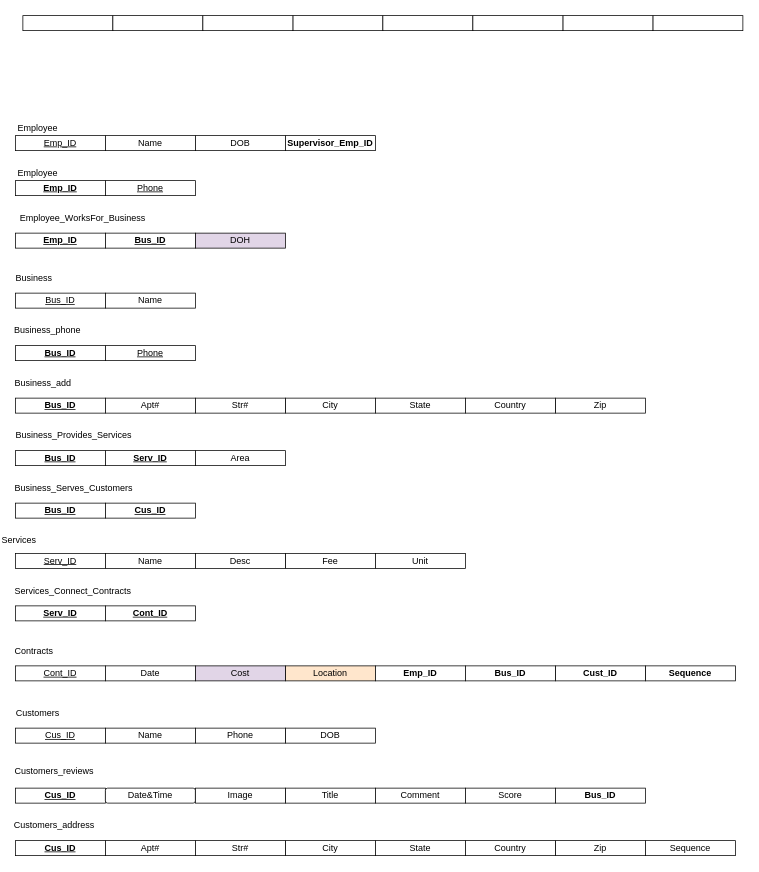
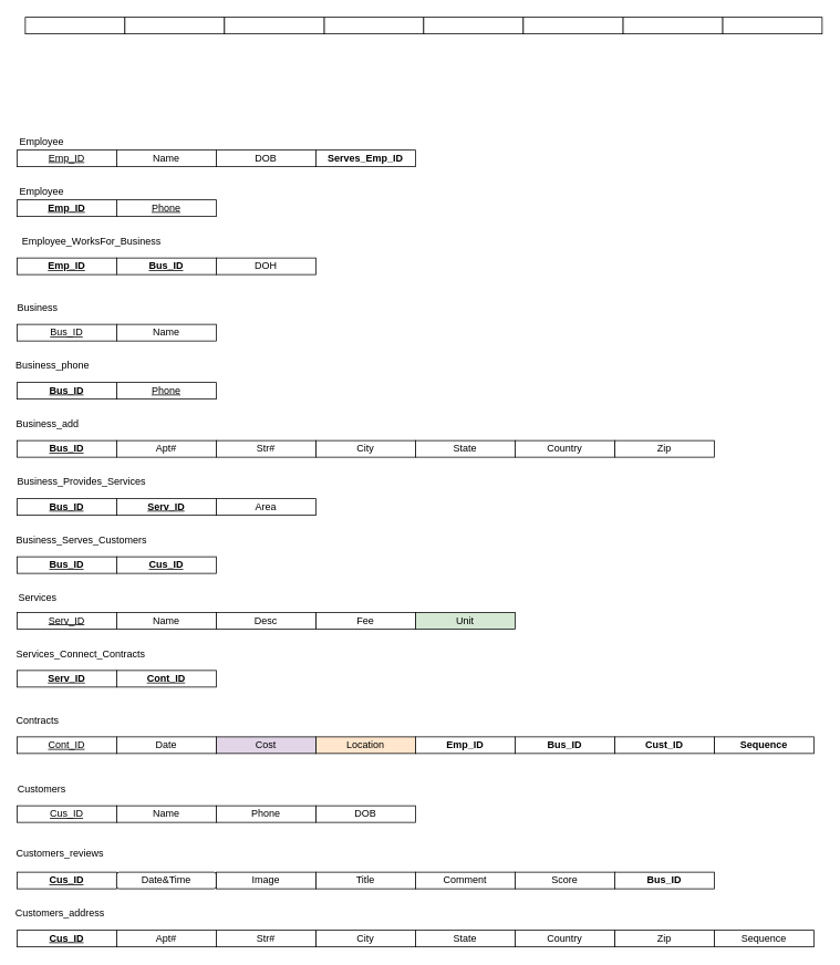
  <mxCell id="0" />
  <mxCell id="1" parent="0" />
  <mxCell id="2" value="" style="rounded=0;whiteSpace=wrap;html=1;" parent="1" vertex="1"><mxGeometry x="30" y="20" width="120" height="20" as="geometry" /></mxCell>
  <mxCell id="3" value="" style="rounded=0;whiteSpace=wrap;html=1;" parent="1" vertex="1"><mxGeometry x="150" y="20" width="120" height="20" as="geometry" /></mxCell>
  <mxCell id="4" value="" style="rounded=0;whiteSpace=wrap;html=1;" parent="1" vertex="1"><mxGeometry x="390" y="20" width="120" height="20" as="geometry" /></mxCell>
  <mxCell id="5" value="" style="rounded=0;whiteSpace=wrap;html=1;" parent="1" vertex="1"><mxGeometry x="270" y="20" width="120" height="20" as="geometry" /></mxCell>
  <mxCell id="6" value="" style="rounded=0;whiteSpace=wrap;html=1;" parent="1" vertex="1"><mxGeometry x="870" y="20" width="120" height="20" as="geometry" /></mxCell>
  <mxCell id="7" value="" style="rounded=0;whiteSpace=wrap;html=1;" parent="1" vertex="1"><mxGeometry x="750" y="20" width="120" height="20" as="geometry" /></mxCell>
  <mxCell id="8" value="" style="rounded=0;whiteSpace=wrap;html=1;" parent="1" vertex="1"><mxGeometry x="510" y="20" width="120" height="20" as="geometry" /></mxCell>
  <mxCell id="9" value="" style="rounded=0;whiteSpace=wrap;html=1;" parent="1" vertex="1"><mxGeometry x="630" y="20" width="120" height="20" as="geometry" /></mxCell>
  <mxCell id="10" value="Employee" style="text;html=1;strokeColor=none;fillColor=none;align=center;verticalAlign=middle;whiteSpace=wrap;rounded=0;" parent="1" vertex="1"><mxGeometry x="30" y="160" width="40" height="20" as="geometry" /></mxCell>
  <mxCell id="11" value="&lt;u&gt;Emp_ID&lt;/u&gt;" style="rounded=0;whiteSpace=wrap;html=1;" parent="1" vertex="1"><mxGeometry x="20" y="180" width="120" height="20" as="geometry" /></mxCell>
  <mxCell id="12" value="Name" style="rounded=0;whiteSpace=wrap;html=1;" parent="1" vertex="1"><mxGeometry x="140" y="180" width="120" height="20" as="geometry" /></mxCell>
  <mxCell id="13" value="DOB" style="rounded=0;whiteSpace=wrap;html=1;" parent="1" vertex="1"><mxGeometry x="260" y="180" width="120" height="20" as="geometry" /></mxCell>
  <mxCell id="14" value="Employee" style="text;html=1;strokeColor=none;fillColor=none;align=center;verticalAlign=middle;whiteSpace=wrap;rounded=0;" parent="1" vertex="1"><mxGeometry x="30" y="220" width="40" height="20" as="geometry" /></mxCell>
  <mxCell id="15" value="&lt;u&gt;&lt;b&gt;Emp_ID&lt;/b&gt;&lt;/u&gt;" style="rounded=0;whiteSpace=wrap;html=1;" parent="1" vertex="1"><mxGeometry x="20" y="240" width="120" height="20" as="geometry" /></mxCell>
  <mxCell id="16" value="&lt;u&gt;Phone&lt;/u&gt;" style="rounded=0;whiteSpace=wrap;html=1;" parent="1" vertex="1"><mxGeometry x="140" y="240" width="120" height="20" as="geometry" /></mxCell>
  <mxCell id="17" value="Employee_WorksFor_Business" style="text;html=1;strokeColor=none;fillColor=none;align=center;verticalAlign=middle;whiteSpace=wrap;rounded=0;" parent="1" vertex="1"><mxGeometry x="90" y="280" width="40" height="20" as="geometry" /></mxCell>
  <mxCell id="18" value="&lt;u&gt;&lt;b&gt;Emp_ID&lt;/b&gt;&lt;/u&gt;" style="rounded=0;whiteSpace=wrap;html=1;" parent="1" vertex="1"><mxGeometry x="20" y="310" width="120" height="20" as="geometry" /></mxCell>
  <mxCell id="19" value="&lt;u&gt;&lt;b&gt;Bus_ID&lt;/b&gt;&lt;/u&gt;" style="rounded=0;whiteSpace=wrap;html=1;" parent="1" vertex="1"><mxGeometry x="140" y="310" width="120" height="20" as="geometry" /></mxCell>
- <mxCell id="20" value="DOH" style="rounded=0;whiteSpace=wrap;html=1;fillColor=#e1d5e7;" parent="1" vertex="1"><mxGeometry x="260" y="310" width="120" height="20" as="geometry" /></mxCell>
+ <mxCell id="20" value="DOH" style="rounded=0;whiteSpace=wrap;html=1;" parent="1" vertex="1"><mxGeometry x="260" y="310" width="120" height="20" as="geometry" /></mxCell>
  <mxCell id="21" value="Business" style="text;html=1;strokeColor=none;fillColor=none;align=center;verticalAlign=middle;whiteSpace=wrap;rounded=0;" parent="1" vertex="1"><mxGeometry x="25" y="360" width="40" height="20" as="geometry" /></mxCell>
  <mxCell id="22" value="&lt;u&gt;Bus_ID&lt;/u&gt;" style="rounded=0;whiteSpace=wrap;html=1;" parent="1" vertex="1"><mxGeometry x="20" y="390" width="120" height="20" as="geometry" /></mxCell>
  <mxCell id="23" value="Name" style="rounded=0;whiteSpace=wrap;html=1;" parent="1" vertex="1"><mxGeometry x="140" y="390" width="120" height="20" as="geometry" /></mxCell>
  <mxCell id="24" value="Business_phone" style="text;html=1;strokeColor=none;fillColor=none;align=center;verticalAlign=middle;whiteSpace=wrap;rounded=0;" parent="1" vertex="1"><mxGeometry x="43" y="430" width="40" height="20" as="geometry" /></mxCell>
  <mxCell id="25" value="&lt;u&gt;&lt;b&gt;Bus_ID&lt;/b&gt;&lt;/u&gt;" style="rounded=0;whiteSpace=wrap;html=1;" parent="1" vertex="1"><mxGeometry x="20" y="460" width="120" height="20" as="geometry" /></mxCell>
  <mxCell id="26" value="&lt;u&gt;Phone&lt;/u&gt;" style="rounded=0;whiteSpace=wrap;html=1;" parent="1" vertex="1"><mxGeometry x="140" y="460" width="120" height="20" as="geometry" /></mxCell>
  <mxCell id="27" value="Business_add" style="text;html=1;strokeColor=none;fillColor=none;align=center;verticalAlign=middle;whiteSpace=wrap;rounded=0;" parent="1" vertex="1"><mxGeometry x="37" y="500" width="40" height="20" as="geometry" /></mxCell>
  <mxCell id="28" value="&lt;u&gt;&lt;b&gt;Bus_ID&lt;/b&gt;&lt;/u&gt;" style="rounded=0;whiteSpace=wrap;html=1;" parent="1" vertex="1"><mxGeometry x="20" y="530" width="120" height="20" as="geometry" /></mxCell>
  <mxCell id="29" value="Apt#" style="rounded=0;whiteSpace=wrap;html=1;" parent="1" vertex="1"><mxGeometry x="140" y="530" width="120" height="20" as="geometry" /></mxCell>
  <mxCell id="30" value="City" style="rounded=0;whiteSpace=wrap;html=1;" parent="1" vertex="1"><mxGeometry x="380" y="530" width="120" height="20" as="geometry" /></mxCell>
  <mxCell id="31" value="Str#" style="rounded=0;whiteSpace=wrap;html=1;" parent="1" vertex="1"><mxGeometry x="260" y="530" width="120" height="20" as="geometry" /></mxCell>
  <mxCell id="32" value="Zip" style="rounded=0;whiteSpace=wrap;html=1;" parent="1" vertex="1"><mxGeometry x="740" y="530" width="120" height="20" as="geometry" /></mxCell>
  <mxCell id="33" value="State" style="rounded=0;whiteSpace=wrap;html=1;" parent="1" vertex="1"><mxGeometry x="500" y="530" width="120" height="20" as="geometry" /></mxCell>
  <mxCell id="34" value="Country" style="rounded=0;whiteSpace=wrap;html=1;" parent="1" vertex="1"><mxGeometry x="620" y="530" width="120" height="20" as="geometry" /></mxCell>
  <mxCell id="35" value="Business_Provides_Services" style="text;html=1;strokeColor=none;fillColor=none;align=center;verticalAlign=middle;whiteSpace=wrap;rounded=0;" parent="1" vertex="1"><mxGeometry x="78" y="570" width="40" height="20" as="geometry" /></mxCell>
  <mxCell id="36" value="&lt;u&gt;&lt;b&gt;Bus_ID&lt;/b&gt;&lt;/u&gt;" style="rounded=0;whiteSpace=wrap;html=1;" parent="1" vertex="1"><mxGeometry x="20" y="600" width="120" height="20" as="geometry" /></mxCell>
  <mxCell id="37" value="&lt;u&gt;&lt;b&gt;Serv_ID&lt;/b&gt;&lt;/u&gt;" style="rounded=0;whiteSpace=wrap;html=1;" parent="1" vertex="1"><mxGeometry x="140" y="600" width="120" height="20" as="geometry" /></mxCell>
  <mxCell id="38" value="Area" style="rounded=0;whiteSpace=wrap;html=1;" parent="1" vertex="1"><mxGeometry x="260" y="600" width="120" height="20" as="geometry" /></mxCell>
  <mxCell id="39" value="Business_Serves_Customers" style="text;html=1;strokeColor=none;fillColor=none;align=center;verticalAlign=middle;whiteSpace=wrap;rounded=0;" parent="1" vertex="1"><mxGeometry x="78" y="640" width="40" height="20" as="geometry" /></mxCell>
  <mxCell id="40" value="&lt;u&gt;&lt;b&gt;Bus_ID&lt;/b&gt;&lt;/u&gt;" style="rounded=0;whiteSpace=wrap;html=1;" parent="1" vertex="1"><mxGeometry x="20" y="670" width="120" height="20" as="geometry" /></mxCell>
  <mxCell id="41" value="&lt;u&gt;&lt;b&gt;Cus_ID&lt;/b&gt;&lt;/u&gt;" style="rounded=0;whiteSpace=wrap;html=1;" parent="1" vertex="1"><mxGeometry x="140" y="670" width="120" height="20" as="geometry" /></mxCell>
- <mxCell id="42" value="&lt;b&gt;Supervisor_Emp_ID&lt;/b&gt;" style="rounded=0;whiteSpace=wrap;html=1;" parent="1" vertex="1"><mxGeometry x="380" y="180" width="120" height="20" as="geometry" /></mxCell>
- <mxCell id="43" value="Services" style="text;html=1;strokeColor=none;fillColor=none;align=center;verticalAlign=middle;whiteSpace=wrap;rounded=0;" parent="1" vertex="1"><mxGeometry x="5" y="710" width="40" height="20" as="geometry" /></mxCell>
+ <mxCell id="42" value="&lt;b&gt;Serves_Emp_ID&lt;/b&gt;" style="rounded=0;whiteSpace=wrap;html=1;" parent="1" vertex="1"><mxGeometry x="380" y="180" width="120" height="20" as="geometry" /></mxCell>
+ <mxCell id="43" value="Services" style="text;html=1;strokeColor=none;fillColor=none;align=center;verticalAlign=middle;whiteSpace=wrap;rounded=0;" parent="1" vertex="1"><mxGeometry x="25" y="710" width="40" height="20" as="geometry" /></mxCell>
  <mxCell id="44" value="&lt;u&gt;Serv_ID&lt;/u&gt;" style="rounded=0;whiteSpace=wrap;html=1;" parent="1" vertex="1"><mxGeometry x="20" y="737" width="120" height="20" as="geometry" /></mxCell>
  <mxCell id="45" value="Name" style="rounded=0;whiteSpace=wrap;html=1;" parent="1" vertex="1"><mxGeometry x="140" y="737" width="120" height="20" as="geometry" /></mxCell>
  <mxCell id="46" value="Fee" style="rounded=0;whiteSpace=wrap;html=1;" parent="1" vertex="1"><mxGeometry x="380" y="737" width="120" height="20" as="geometry" /></mxCell>
  <mxCell id="47" value="Desc" style="rounded=0;whiteSpace=wrap;html=1;" parent="1" vertex="1"><mxGeometry x="260" y="737" width="120" height="20" as="geometry" /></mxCell>
- <mxCell id="48" value="Unit" style="rounded=0;whiteSpace=wrap;html=1;" parent="1" vertex="1"><mxGeometry x="500" y="737" width="120" height="20" as="geometry" /></mxCell>
+ <mxCell id="48" value="Unit" style="rounded=0;whiteSpace=wrap;html=1;fillColor=#d5e8d4;" parent="1" vertex="1"><mxGeometry x="500" y="737" width="120" height="20" as="geometry" /></mxCell>
  <mxCell id="49" value="Services_Connect_Contracts" style="text;html=1;strokeColor=none;fillColor=none;align=center;verticalAlign=middle;whiteSpace=wrap;rounded=0;" parent="1" vertex="1"><mxGeometry x="77" y="777" width="40" height="20" as="geometry" /></mxCell>
  <mxCell id="50" value="&lt;u&gt;&lt;b&gt;Serv_ID&lt;/b&gt;&lt;/u&gt;" style="rounded=0;whiteSpace=wrap;html=1;" parent="1" vertex="1"><mxGeometry x="20" y="807" width="120" height="20" as="geometry" /></mxCell>
  <mxCell id="51" value="&lt;b&gt;&lt;u&gt;Cont_ID&lt;/u&gt;&lt;/b&gt;" style="rounded=0;whiteSpace=wrap;html=1;" parent="1" vertex="1"><mxGeometry x="140" y="807" width="120" height="20" as="geometry" /></mxCell>
  <mxCell id="52" value="Contracts" style="text;html=1;strokeColor=none;fillColor=none;align=center;verticalAlign=middle;whiteSpace=wrap;rounded=0;" parent="1" vertex="1"><mxGeometry x="25" y="857" width="40" height="20" as="geometry" /></mxCell>
  <mxCell id="53" value="&lt;u&gt;Cont_ID&lt;/u&gt;" style="rounded=0;whiteSpace=wrap;html=1;" parent="1" vertex="1"><mxGeometry x="20" y="887" width="120" height="20" as="geometry" /></mxCell>
  <mxCell id="54" value="Date" style="rounded=0;whiteSpace=wrap;html=1;" parent="1" vertex="1"><mxGeometry x="140" y="887" width="120" height="20" as="geometry" /></mxCell>
  <mxCell id="55" value="Location" style="rounded=0;whiteSpace=wrap;html=1;fillColor=#ffe6cc;" parent="1" vertex="1"><mxGeometry x="380" y="887" width="120" height="20" as="geometry" /></mxCell>
  <mxCell id="56" value="Cost" style="rounded=0;whiteSpace=wrap;html=1;fillColor=#e1d5e7;" parent="1" vertex="1"><mxGeometry x="260" y="887" width="120" height="20" as="geometry" /></mxCell>
  <mxCell id="57" value="&lt;b&gt;Sequence&lt;/b&gt;" style="rounded=0;whiteSpace=wrap;html=1;" parent="1" vertex="1"><mxGeometry x="860" y="887" width="120" height="20" as="geometry" /></mxCell>
  <mxCell id="58" value="&lt;b&gt;Cust_ID&lt;/b&gt;" style="rounded=0;whiteSpace=wrap;html=1;" parent="1" vertex="1"><mxGeometry x="740" y="887" width="120" height="20" as="geometry" /></mxCell>
  <mxCell id="59" value="&lt;b&gt;Emp_ID&lt;/b&gt;" style="rounded=0;whiteSpace=wrap;html=1;" parent="1" vertex="1"><mxGeometry x="500" y="887" width="120" height="20" as="geometry" /></mxCell>
  <mxCell id="60" value="&lt;b&gt;Bus_ID&lt;/b&gt;" style="rounded=0;whiteSpace=wrap;html=1;" parent="1" vertex="1"><mxGeometry x="620" y="887" width="120" height="20" as="geometry" /></mxCell>
  <mxCell id="61" value="Customers" style="text;html=1;strokeColor=none;fillColor=none;align=center;verticalAlign=middle;whiteSpace=wrap;rounded=0;" parent="1" vertex="1"><mxGeometry x="30" y="940" width="40" height="20" as="geometry" /></mxCell>
  <mxCell id="62" value="&lt;u&gt;Cus_ID&lt;/u&gt;" style="rounded=0;whiteSpace=wrap;html=1;" parent="1" vertex="1"><mxGeometry x="20" y="970" width="120" height="20" as="geometry" /></mxCell>
  <mxCell id="63" value="Name" style="rounded=0;whiteSpace=wrap;html=1;" parent="1" vertex="1"><mxGeometry x="140" y="970" width="120" height="20" as="geometry" /></mxCell>
  <mxCell id="64" value="DOB" style="rounded=0;whiteSpace=wrap;html=1;" parent="1" vertex="1"><mxGeometry x="380" y="970" width="120" height="20" as="geometry" /></mxCell>
  <mxCell id="65" value="Phone" style="rounded=0;whiteSpace=wrap;html=1;" parent="1" vertex="1"><mxGeometry x="260" y="970" width="120" height="20" as="geometry" /></mxCell>
  <mxCell id="66" value="Customers_reviews" style="text;html=1;strokeColor=none;fillColor=none;align=center;verticalAlign=middle;whiteSpace=wrap;rounded=0;" parent="1" vertex="1"><mxGeometry x="52" y="1018" width="40" height="20" as="geometry" /></mxCell>
  <mxCell id="67" value="&lt;u&gt;&lt;b&gt;Cus_ID&lt;/b&gt;&lt;/u&gt;" style="rounded=0;whiteSpace=wrap;html=1;" parent="1" vertex="1"><mxGeometry x="20" y="1050" width="120" height="20" as="geometry" /></mxCell>
  <mxCell id="68" value="Date&amp;amp;Time" style="whiteSpace=wrap;html=1;rounded=1;" parent="1" vertex="1"><mxGeometry x="140" y="1050" width="120" height="20" as="geometry" /></mxCell>
  <mxCell id="69" value="Title" style="rounded=0;whiteSpace=wrap;html=1;" parent="1" vertex="1"><mxGeometry x="380" y="1050" width="120" height="20" as="geometry" /></mxCell>
  <mxCell id="70" value="Image" style="rounded=0;whiteSpace=wrap;html=1;" parent="1" vertex="1"><mxGeometry x="260" y="1050" width="120" height="20" as="geometry" /></mxCell>
  <mxCell id="71" value="Comment" style="rounded=0;whiteSpace=wrap;html=1;" parent="1" vertex="1"><mxGeometry x="500" y="1050" width="120" height="20" as="geometry" /></mxCell>
  <mxCell id="72" value="Score" style="rounded=0;whiteSpace=wrap;html=1;" parent="1" vertex="1"><mxGeometry x="620" y="1050" width="120" height="20" as="geometry" /></mxCell>
  <mxCell id="73" value="&lt;b&gt;Bus_ID&lt;/b&gt;" style="rounded=0;whiteSpace=wrap;html=1;" parent="1" vertex="1"><mxGeometry x="740" y="1050" width="120" height="20" as="geometry" /></mxCell>
  <mxCell id="74" value="Customers_address" style="text;html=1;strokeColor=none;fillColor=none;align=center;verticalAlign=middle;whiteSpace=wrap;rounded=0;" parent="1" vertex="1"><mxGeometry x="52" y="1090" width="40" height="20" as="geometry" /></mxCell>
  <mxCell id="75" value="&lt;u&gt;&lt;b&gt;Cus_ID&lt;/b&gt;&lt;/u&gt;" style="rounded=0;whiteSpace=wrap;html=1;" parent="1" vertex="1"><mxGeometry x="20" y="1120" width="120" height="20" as="geometry" /></mxCell>
  <mxCell id="76" value="Apt#" style="rounded=0;whiteSpace=wrap;html=1;" parent="1" vertex="1"><mxGeometry x="140" y="1120" width="120" height="20" as="geometry" /></mxCell>
  <mxCell id="77" value="City" style="rounded=0;whiteSpace=wrap;html=1;" parent="1" vertex="1"><mxGeometry x="380" y="1120" width="120" height="20" as="geometry" /></mxCell>
  <mxCell id="78" value="Str#" style="rounded=0;whiteSpace=wrap;html=1;" parent="1" vertex="1"><mxGeometry x="260" y="1120" width="120" height="20" as="geometry" /></mxCell>
  <mxCell id="79" value="Zip" style="rounded=0;whiteSpace=wrap;html=1;" parent="1" vertex="1"><mxGeometry x="740" y="1120" width="120" height="20" as="geometry" /></mxCell>
  <mxCell id="80" value="State" style="rounded=0;whiteSpace=wrap;html=1;" parent="1" vertex="1"><mxGeometry x="500" y="1120" width="120" height="20" as="geometry" /></mxCell>
  <mxCell id="81" value="Country" style="rounded=0;whiteSpace=wrap;html=1;" parent="1" vertex="1"><mxGeometry x="620" y="1120" width="120" height="20" as="geometry" /></mxCell>
  <mxCell id="82" value="Sequence" style="rounded=0;whiteSpace=wrap;html=1;" parent="1" vertex="1"><mxGeometry x="860" y="1120" width="120" height="20" as="geometry" /></mxCell>
